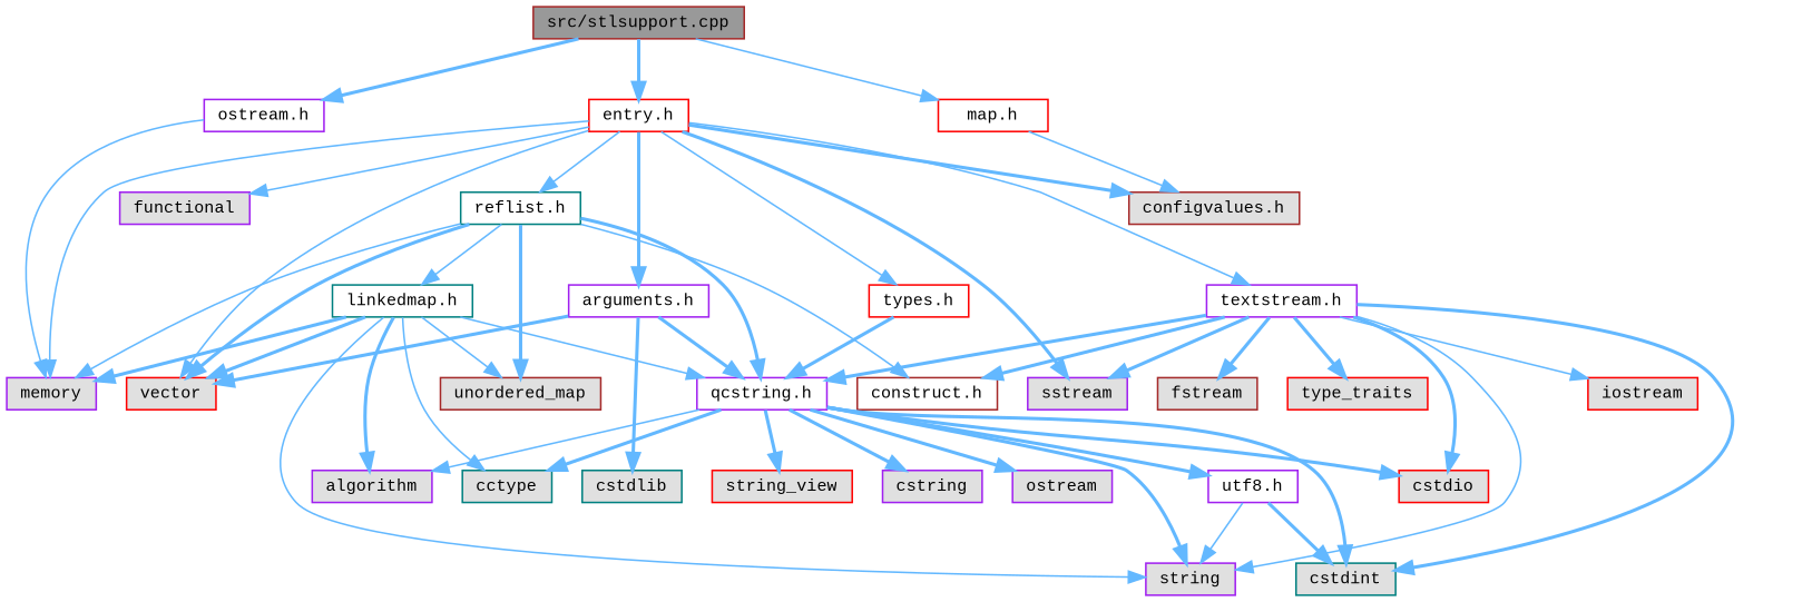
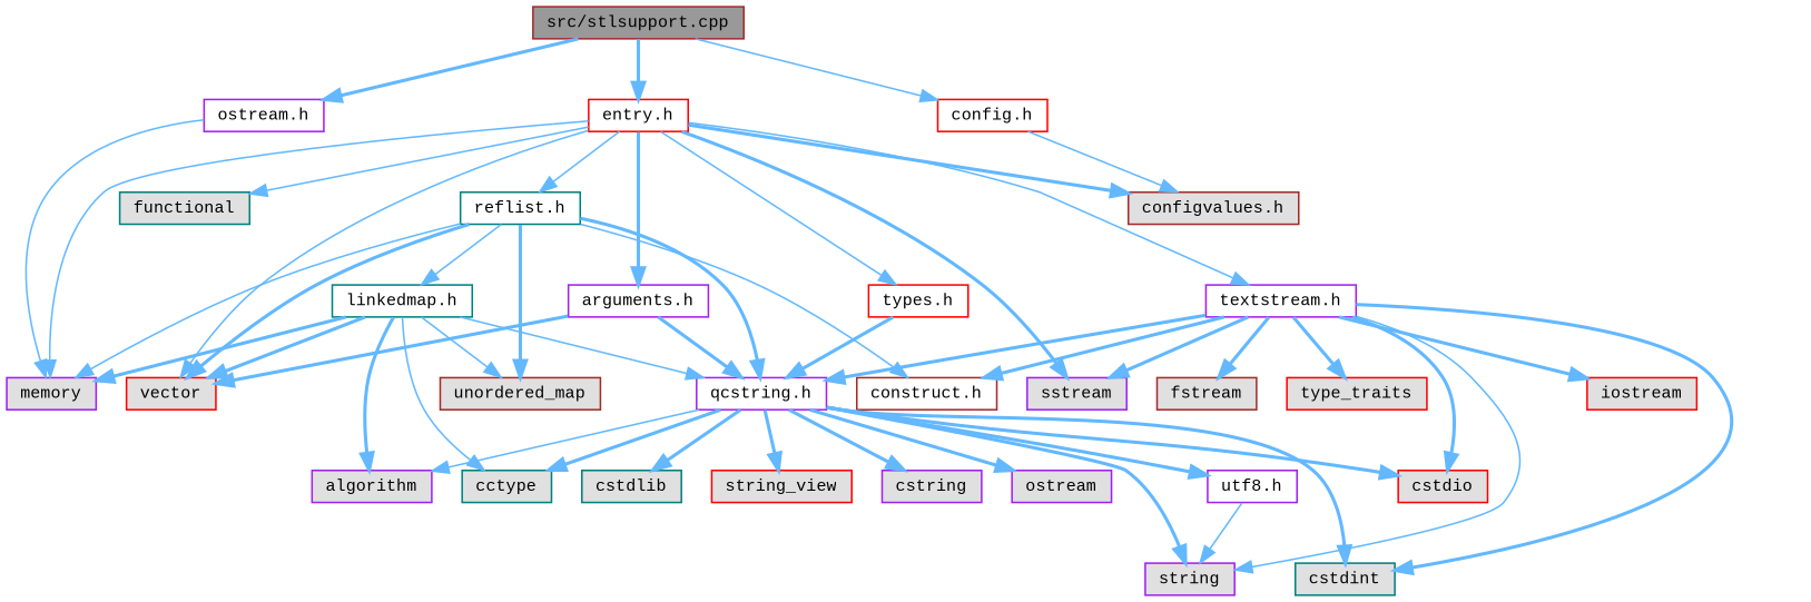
  digraph {
    fontname="Liberation Mono"
    node [color=purple fillcolor="#E0E0E0" fontname="Liberation Mono" fontsize=10 shape=box style=filled]
    edge [color=steelblue1 fontname="Liberation Mono" fontsize=10 labelfontname=Helvetica labelfontsize=10 style=bold]
    n1 [color=brown fillcolor=grey60 fontcolor=black height=0.2 label="src/stlsupport.cpp" width=0.4]
    n2 [fillcolor=white height=0.2 label="ostream.h" width=0.4]
    n3 [color=red fillcolor=white height=0.2 label="entry.h" width=0.4]
-   n4 [color=red fillcolor=white height=0.2 label="map.h" width=0.4]
+   n4 [color=red fillcolor=white height=0.2 label="config.h" width=0.4]
    n5 [height=0.2 label=memory width=0.4]
    n6 [color=red height=0.2 label=vector width=0.4]
    n7 [height=0.2 label=sstream width=0.4]
-   n8 [height=0.2 label=functional width=0.4]
+   n8 [color=teal height=0.2 label=functional width=0.4]
    n9 [color=red fillcolor=white height=0.2 label="types.h" width=0.4]
    n10 [fillcolor=white height=0.2 label="arguments.h" width=0.4]
    n11 [color=teal fillcolor=white height=0.2 label="reflist.h" width=0.4]
    n12 [fillcolor=white height=0.2 label="textstream.h" width=0.4]
    n13 [color=brown height=0.2 label="configvalues.h" width=0.4]
    n14 [fillcolor=white height=0.2 label="qcstring.h" width=0.4]
    n15 [color=brown height=0.2 label=unordered_map width=0.4]
    n16 [color=teal fillcolor=white height=0.2 label="linkedmap.h" width=0.4]
    n17 [color=brown fillcolor=white height=0.2 label="construct.h" width=0.4]
    n18 [height=0.2 label=string width=0.4]
    n19 [color=red height=0.2 label=cstdio width=0.4]
    n20 [color=teal height=0.2 label=cstdint width=0.4]
    n21 [color=red height=0.2 label=iostream width=0.4]
    n22 [color=brown height=0.2 label=fstream width=0.4]
    n23 [color=red height=0.2 label=type_traits width=0.4]
    n24 [color=red height=0.2 label=string_view width=0.4]
    n25 [height=0.2 label=algorithm width=0.4]
    n26 [color=teal height=0.2 label=cctype width=0.4]
    n27 [height=0.2 label=cstring width=0.4]
    n28 [color=teal height=0.2 label=cstdlib width=0.4]
    n29 [height=0.2 label=ostream width=0.4]
    n30 [fillcolor=white height=0.2 label="utf8.h" width=0.4]
    n1 -> n2
    n1 -> n3
    n1 -> n4 [style=solid]
    n2 -> n5 [style=solid]
    n3 -> n5 [style=solid]
    n3 -> n6 [style=solid]
    n3 -> n7
    n3 -> n8 [style=solid]
    n3 -> n9 [style=solid]
    n3 -> n10
    n3 -> n11 [style=solid]
    n3 -> n12 [style=solid]
    n3 -> n13
    n4 -> n13 [style=solid]
    n9 -> n14
    n10 -> n6
    n10 -> n14
    n11 -> n5 [style=solid]
    n11 -> n6
    n11 -> n14
    n11 -> n15
    n11 -> n16 [style=solid]
    n11 -> n17 [style=solid]
    n12 -> n7
    n12 -> n14
    n12 -> n17
    n12 -> n18 [style=solid]
    n12 -> n19
    n12 -> n20
-   n12 -> n21 [style=solid]
+   n12 -> n21
    n12 -> n22
    n12 -> n23
    n14 -> n18
    n14 -> n19
    n14 -> n20
    n14 -> n24
    n14 -> n25 [style=solid]
    n14 -> n26
    n14 -> n27
-   n10 -> n28
+   n14 -> n28
    n14 -> n29
    n14 -> n30
    n16 -> n5
    n16 -> n6
    n16 -> n14 [style=solid]
    n16 -> n15 [style=solid]
-   n16 -> n18 [style=solid]
    n16 -> n25
    n16 -> n26 [style=solid]
    n30 -> n18 [style=solid]
-   n30 -> n20
  }
